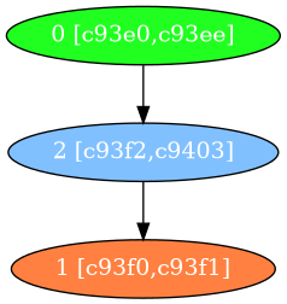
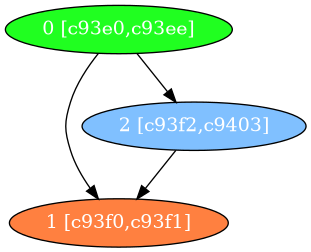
  digraph {
    fontname="DejaVu Serif"
    node [fontcolor="#ffffff" shape=oval style=filled fontname="DejaVu Serif"]
    edge [fontname="DejaVu Serif"]
    n1 [fillcolor="#20FF20" label="0 [c93e0,c93ee]"]
    n2 [fillcolor="#FF8040" label="1 [c93f0,c93f1]"]
    n3 [fillcolor="#80C0FF" label="2 [c93f2,c9403]"]
+   n1 -> n2
    n1 -> n3
    n3 -> n2
  }
